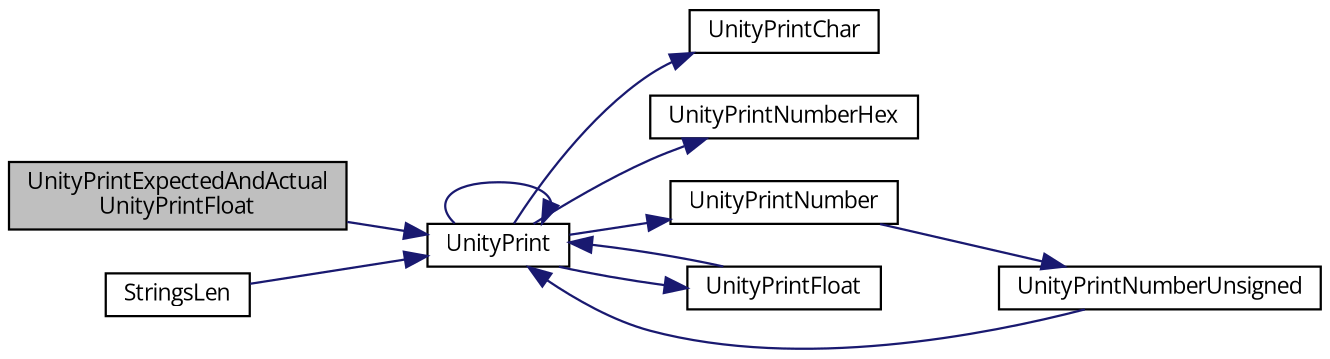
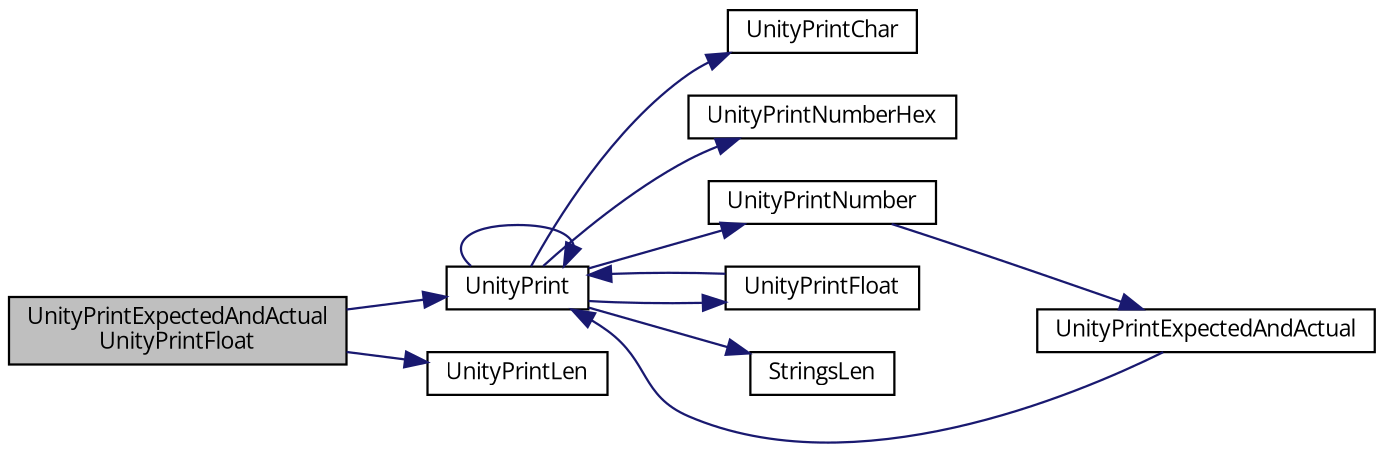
  digraph {
    fontname="Open Sans"
    rankdir=LR
    node [color=black fillcolor=white fontname="Open Sans" fontsize=10 shape=record style=filled]
    edge [color=midnightblue fontname="Open Sans" fontsize=10 labelfontname=Helvetica labelfontsize=10 style=solid]
    n1 [fillcolor=grey75 fontcolor=black height=0.2 label="UnityPrintExpectedAndActual\lUnityPrintFloat" width=0.4]
    n2 [height=0.2 label=UnityPrint width=0.4]
+   n3 [height=0.2 label=UnityPrintLen width=0.4]
    n4 [height=0.2 label=UnityPrintChar width=0.4]
    n5 [height=0.2 label=UnityPrintNumberHex width=0.4]
    n6 [height=0.2 label=UnityPrintNumber width=0.4]
    n7 [height=0.2 label=UnityPrintFloat width=0.4]
    n8 [height=0.2 label=StringsLen width=0.4]
-   n9 [height=0.2 label=UnityPrintNumberUnsigned width=0.4]
+   n9 [height=0.2 label=UnityPrintExpectedAndActual width=0.4]
    n1 -> n2
+   n1 -> n3
    n2 -> n2
    n2 -> n4
    n2 -> n5
    n2 -> n6
    n2 -> n7
-   n8 -> n2
+   n2 -> n8
    n6 -> n9
    n7 -> n2
    n9 -> n2
  }
